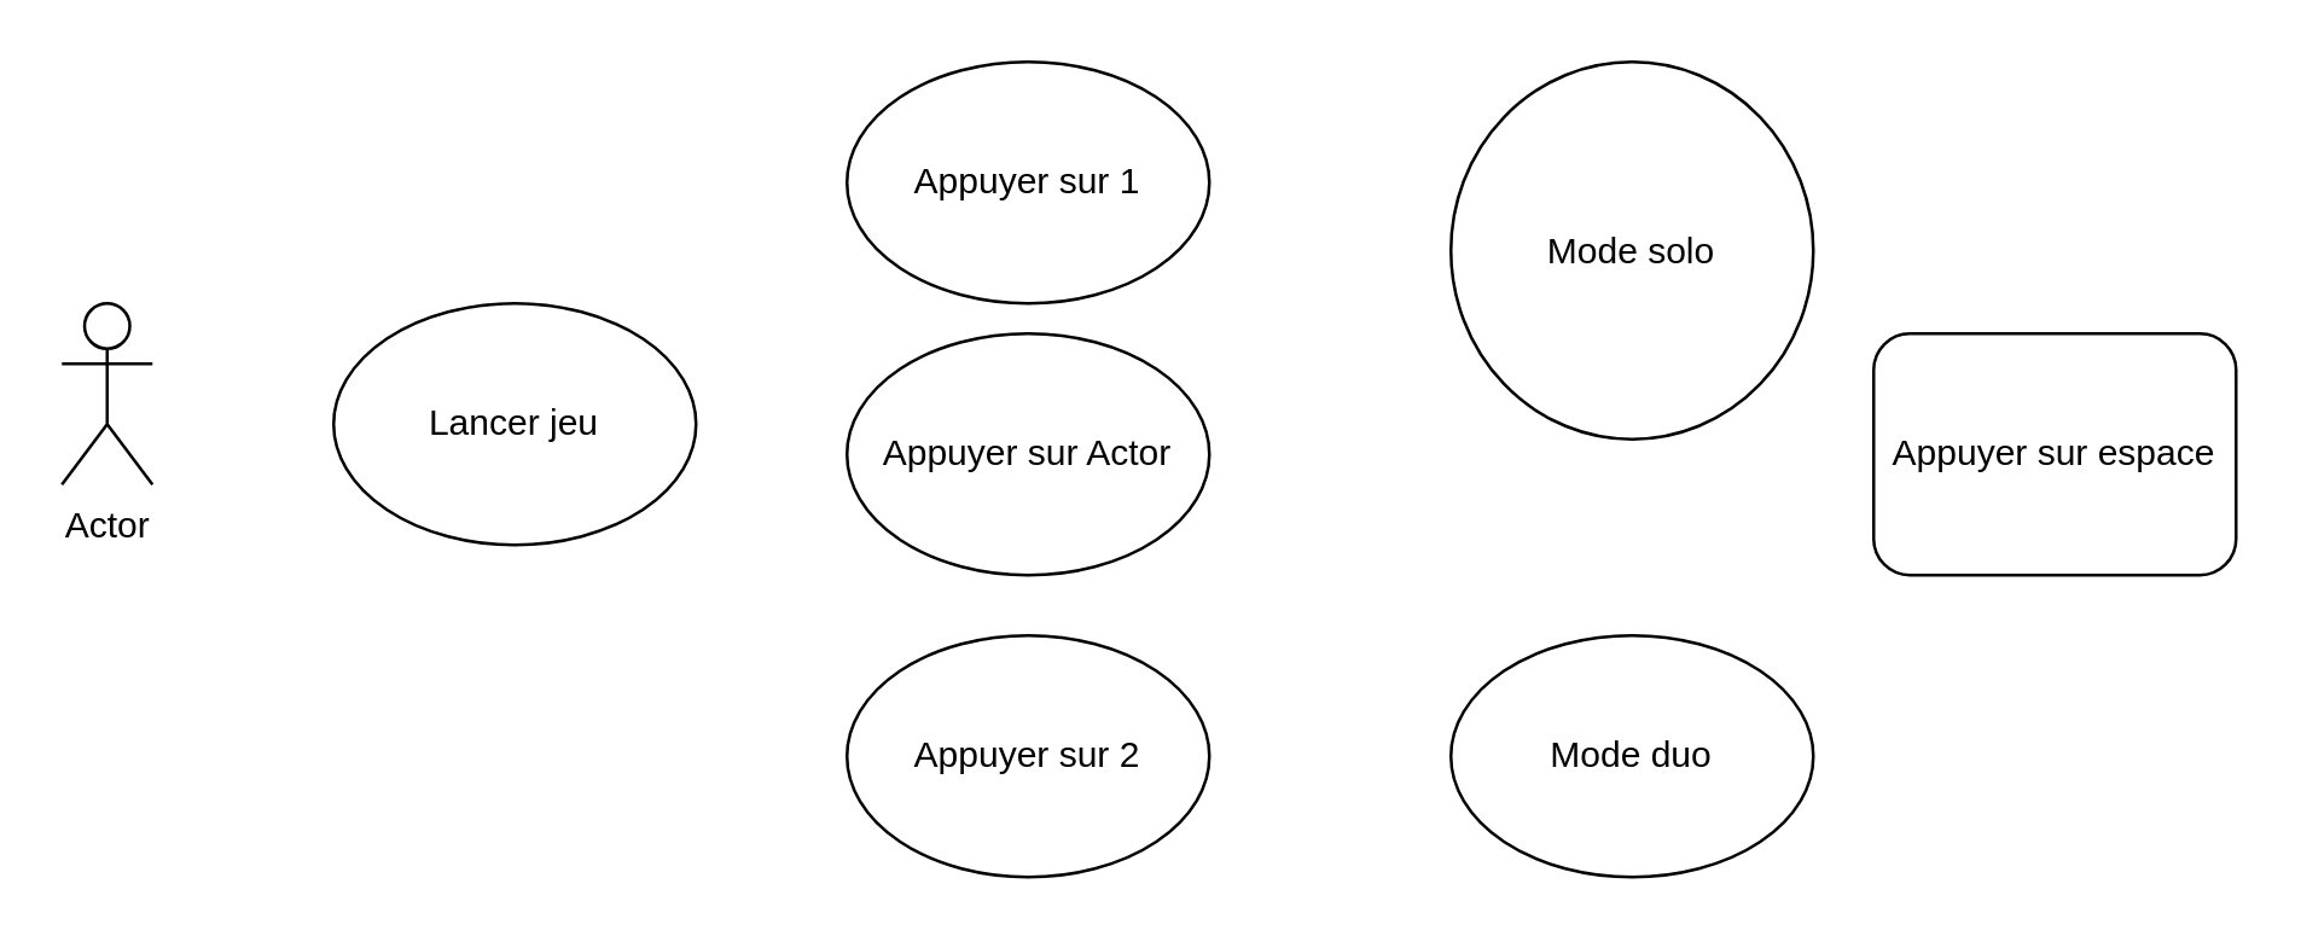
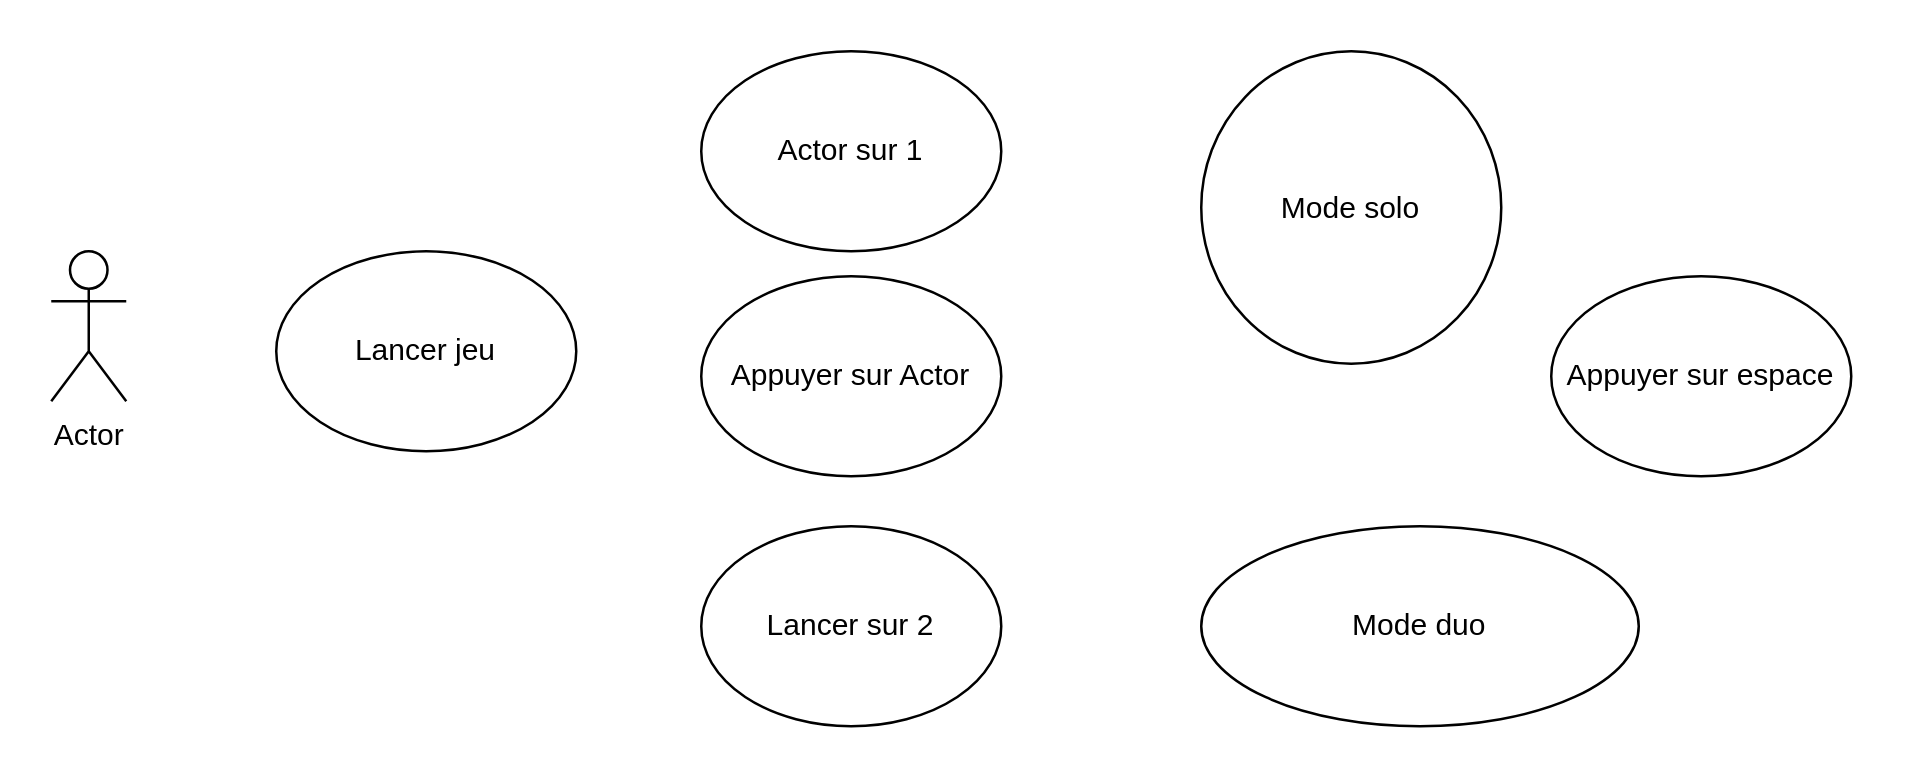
  <mxCell id="0" />
  <mxCell id="1" parent="0" />
  <mxCell id="2" value="Actor" style="shape=umlActor;verticalLabelPosition=bottom;verticalAlign=top;html=1;outlineConnect=0;" vertex="1" parent="1"><mxGeometry x="20" y="100" width="30" height="60" as="geometry" /></mxCell>
  <mxCell id="3" value="Lancer jeu" style="ellipse;whiteSpace=wrap;html=1;" vertex="1" parent="1"><mxGeometry x="110" y="100" width="120" height="80" as="geometry" /></mxCell>
- <mxCell id="4" value="Appuyer sur 1" style="ellipse;whiteSpace=wrap;html=1;" vertex="1" parent="1"><mxGeometry x="280" y="20" width="120" height="80" as="geometry" /></mxCell>
- <mxCell id="5" value="Appuyer sur 2" style="ellipse;whiteSpace=wrap;html=1;" vertex="1" parent="1"><mxGeometry x="280" y="210" width="120" height="80" as="geometry" /></mxCell>
- <mxCell id="6" value="Mode duo" style="ellipse;whiteSpace=wrap;html=1;" vertex="1" parent="1"><mxGeometry x="480" y="210" width="120" height="80" as="geometry" /></mxCell>
+ <mxCell id="4" value="Actor sur 1" style="ellipse;whiteSpace=wrap;html=1;" vertex="1" parent="1"><mxGeometry x="280" y="20" width="120" height="80" as="geometry" /></mxCell>
+ <mxCell id="5" value="Lancer sur 2" style="ellipse;whiteSpace=wrap;html=1;" vertex="1" parent="1"><mxGeometry x="280" y="210" width="120" height="80" as="geometry" /></mxCell>
+ <mxCell id="6" value="Mode duo" style="ellipse;whiteSpace=wrap;html=1;" vertex="1" parent="1"><mxGeometry x="480" y="210" width="175" height="80" as="geometry" /></mxCell>
  <mxCell id="7" value="Mode solo" style="ellipse;whiteSpace=wrap;html=1;" vertex="1" parent="1"><mxGeometry x="480" y="20" width="120" height="125" as="geometry" /></mxCell>
  <mxCell id="8" value="Appuyer sur Actor" style="ellipse;whiteSpace=wrap;html=1;" vertex="1" parent="1"><mxGeometry x="280" y="110" width="120" height="80" as="geometry" /></mxCell>
- <mxCell id="9" value="Appuyer sur espace" style="whiteSpace=wrap;html=1;rounded=1;" vertex="1" parent="1"><mxGeometry x="620" y="110" width="120" height="80" as="geometry" /></mxCell>
+ <mxCell id="9" value="Appuyer sur espace" style="ellipse;whiteSpace=wrap;html=1;" vertex="1" parent="1"><mxGeometry x="620" y="110" width="120" height="80" as="geometry" /></mxCell>
